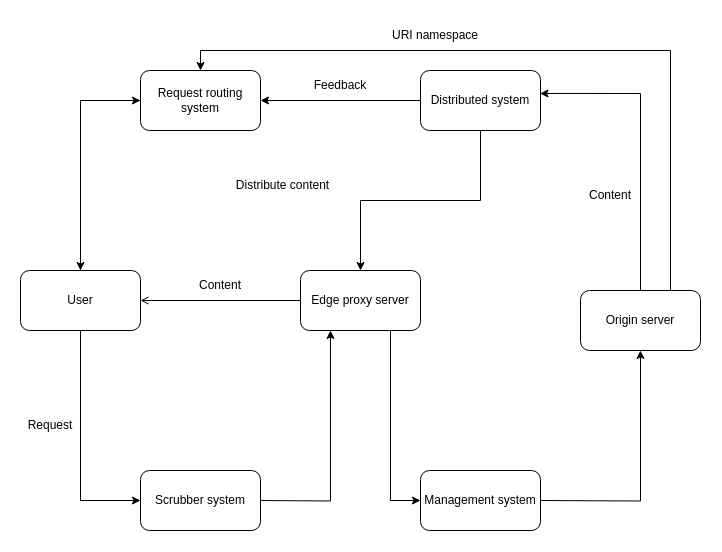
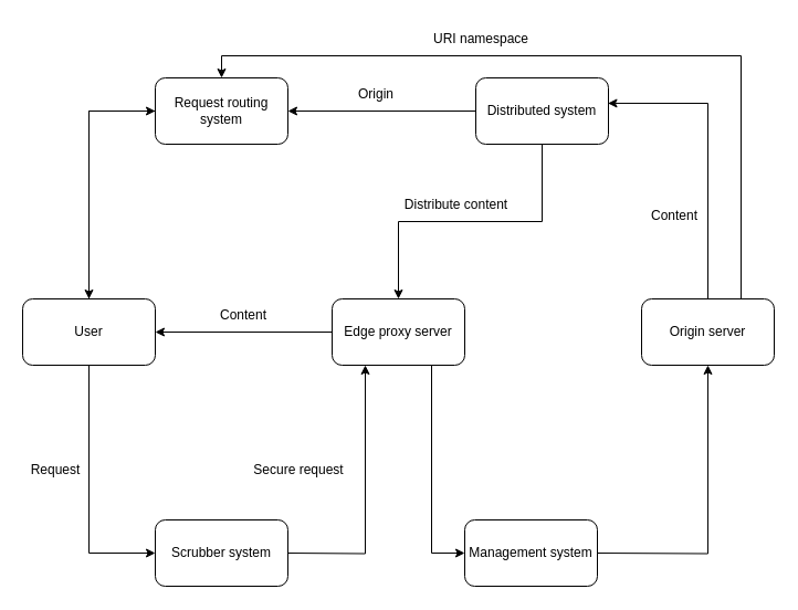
  <mxCell id="0" />
  <mxCell id="1" parent="0" />
  <mxCell id="2" style="edgeStyle=orthogonalEdgeStyle;rounded=0;orthogonalLoop=1;jettySize=auto;html=1;exitX=0.5;exitY=1;exitDx=0;exitDy=0;entryX=0;entryY=0.5;entryDx=0;entryDy=0;" edge="1" parent="1" source="4" target="9"><mxGeometry relative="1" as="geometry" /></mxCell>
  <mxCell id="3" style="edgeStyle=orthogonalEdgeStyle;rounded=0;orthogonalLoop=1;jettySize=auto;html=1;exitX=0.5;exitY=0;exitDx=0;exitDy=0;entryX=0;entryY=0.5;entryDx=0;entryDy=0;" edge="1" parent="1" source="4" target="19"><mxGeometry relative="1" as="geometry" /></mxCell>
  <mxCell id="4" value="User" style="rounded=1;whiteSpace=wrap;html=1;" vertex="1" parent="1"><mxGeometry x="20" y="270" width="120" height="60" as="geometry" /></mxCell>
- <mxCell id="5" style="edgeStyle=orthogonalEdgeStyle;rounded=0;orthogonalLoop=1;jettySize=auto;html=1;exitX=0;exitY=0.5;exitDx=0;exitDy=0;entryX=1;entryY=0.5;entryDx=0;entryDy=0;endArrow=open;" edge="1" parent="1" source="7" target="4"><mxGeometry relative="1" as="geometry" /></mxCell>
+ <mxCell id="5" style="edgeStyle=orthogonalEdgeStyle;rounded=0;orthogonalLoop=1;jettySize=auto;html=1;exitX=0;exitY=0.5;exitDx=0;exitDy=0;entryX=1;entryY=0.5;entryDx=0;entryDy=0;" edge="1" parent="1" source="7" target="4"><mxGeometry relative="1" as="geometry" /></mxCell>
  <mxCell id="6" style="edgeStyle=orthogonalEdgeStyle;rounded=0;orthogonalLoop=1;jettySize=auto;html=1;exitX=0.75;exitY=1;exitDx=0;exitDy=0;entryX=0;entryY=0.5;entryDx=0;entryDy=0;" edge="1" parent="1" source="7" target="14"><mxGeometry relative="1" as="geometry" /></mxCell>
  <mxCell id="7" value="Edge proxy server" style="rounded=1;whiteSpace=wrap;html=1;" vertex="1" parent="1"><mxGeometry x="300" y="270" width="120" height="60" as="geometry" /></mxCell>
  <mxCell id="8" style="edgeStyle=orthogonalEdgeStyle;rounded=0;orthogonalLoop=1;jettySize=auto;html=1;exitX=1;exitY=0.5;exitDx=0;exitDy=0;entryX=0.25;entryY=1;entryDx=0;entryDy=0;" edge="1" parent="1" target="7"><mxGeometry relative="1" as="geometry"><mxPoint x="260" y="500" as="sourcePoint" /></mxGeometry></mxCell>
  <mxCell id="9" value="Scrubber system" style="rounded=1;whiteSpace=wrap;html=1;" vertex="1" parent="1"><mxGeometry x="140" y="470" width="120" height="60" as="geometry" /></mxCell>
  <mxCell id="10" style="edgeStyle=orthogonalEdgeStyle;rounded=0;orthogonalLoop=1;jettySize=auto;html=1;exitX=0.5;exitY=0;exitDx=0;exitDy=0;entryX=0.996;entryY=0.383;entryDx=0;entryDy=0;entryPerimeter=0;" edge="1" parent="1" source="12" target="17"><mxGeometry relative="1" as="geometry" /></mxCell>
  <mxCell id="11" style="edgeStyle=orthogonalEdgeStyle;rounded=0;orthogonalLoop=1;jettySize=auto;html=1;exitX=0.75;exitY=0;exitDx=0;exitDy=0;entryX=0.5;entryY=0;entryDx=0;entryDy=0;" edge="1" parent="1" source="12" target="19"><mxGeometry relative="1" as="geometry" /></mxCell>
- <mxCell id="12" value="Origin server" style="rounded=1;whiteSpace=wrap;html=1;" vertex="1" parent="1"><mxGeometry x="580" y="290" width="120" height="60" as="geometry" /></mxCell>
+ <mxCell id="12" value="Origin server" style="rounded=1;whiteSpace=wrap;html=1;" vertex="1" parent="1"><mxGeometry x="580" y="270" width="120" height="60" as="geometry" /></mxCell>
  <mxCell id="13" style="edgeStyle=orthogonalEdgeStyle;rounded=0;orthogonalLoop=1;jettySize=auto;html=1;exitX=1;exitY=0.5;exitDx=0;exitDy=0;entryX=0.5;entryY=1;entryDx=0;entryDy=0;" edge="1" parent="1" target="12"><mxGeometry relative="1" as="geometry"><mxPoint x="540" y="500" as="sourcePoint" /></mxGeometry></mxCell>
  <mxCell id="14" value="Management system" style="rounded=1;whiteSpace=wrap;html=1;" vertex="1" parent="1"><mxGeometry x="420" y="470" width="120" height="60" as="geometry" /></mxCell>
  <mxCell id="15" style="edgeStyle=orthogonalEdgeStyle;rounded=0;orthogonalLoop=1;jettySize=auto;html=1;exitX=0.5;exitY=1;exitDx=0;exitDy=0;" edge="1" parent="1" source="17" target="7"><mxGeometry relative="1" as="geometry" /></mxCell>
  <mxCell id="16" style="edgeStyle=orthogonalEdgeStyle;rounded=0;orthogonalLoop=1;jettySize=auto;html=1;exitX=0;exitY=0.5;exitDx=0;exitDy=0;entryX=1;entryY=0.5;entryDx=0;entryDy=0;" edge="1" parent="1" source="17" target="19"><mxGeometry relative="1" as="geometry" /></mxCell>
- <mxCell id="17" value="Distributed system" style="rounded=1;whiteSpace=wrap;html=1;" vertex="1" parent="1"><mxGeometry x="420" y="70" width="120" height="60" as="geometry" /></mxCell>
+ <mxCell id="17" value="Distributed system" style="rounded=1;whiteSpace=wrap;html=1;" vertex="1" parent="1"><mxGeometry x="430" y="70" width="120" height="60" as="geometry" /></mxCell>
  <mxCell id="18" style="edgeStyle=orthogonalEdgeStyle;rounded=0;orthogonalLoop=1;jettySize=auto;html=1;exitX=0;exitY=0.5;exitDx=0;exitDy=0;entryX=0.5;entryY=0;entryDx=0;entryDy=0;" edge="1" parent="1" source="19" target="4"><mxGeometry relative="1" as="geometry" /></mxCell>
  <mxCell id="19" value="Request routing system" style="rounded=1;whiteSpace=wrap;html=1;" vertex="1" parent="1"><mxGeometry x="140" y="70" width="120" height="60" as="geometry" /></mxCell>
  <mxCell id="20" value="Request" style="text;html=1;strokeColor=none;fillColor=none;align=center;verticalAlign=middle;whiteSpace=wrap;rounded=0;" vertex="1" parent="1"><mxGeometry x="20" y="410" width="60" height="30" as="geometry" /></mxCell>
+ <mxCell id="21" value="Secure request" style="text;html=1;strokeColor=none;fillColor=none;align=center;verticalAlign=middle;whiteSpace=wrap;rounded=0;" vertex="1" parent="1"><mxGeometry x="220" y="410" width="100" height="30" as="geometry" /></mxCell>
  <mxCell id="22" value="Content" style="text;html=1;strokeColor=none;fillColor=none;align=center;verticalAlign=middle;whiteSpace=wrap;rounded=0;" vertex="1" parent="1"><mxGeometry x="190" y="270" width="60" height="30" as="geometry" /></mxCell>
  <mxCell id="23" value="Content" style="text;html=1;strokeColor=none;fillColor=none;align=center;verticalAlign=middle;whiteSpace=wrap;rounded=0;" vertex="1" parent="1"><mxGeometry x="580" y="180" width="60" height="30" as="geometry" /></mxCell>
- <mxCell id="24" value="Distribute content" style="text;html=1;strokeColor=none;fillColor=none;align=center;verticalAlign=middle;whiteSpace=wrap;rounded=0;" vertex="1" parent="1"><mxGeometry x="220" y="170" width="125" height="30" as="geometry" /></mxCell>
- <mxCell id="25" value="Feedback" style="text;html=1;strokeColor=none;fillColor=none;align=center;verticalAlign=middle;whiteSpace=wrap;rounded=0;" vertex="1" parent="1"><mxGeometry x="310" y="70" width="60" height="30" as="geometry" /></mxCell>
+ <mxCell id="24" value="Distribute content" style="text;html=1;strokeColor=none;fillColor=none;align=center;verticalAlign=middle;whiteSpace=wrap;rounded=0;" vertex="1" parent="1"><mxGeometry x="350" y="170" width="125" height="30" as="geometry" /></mxCell>
+ <mxCell id="25" value="Origin" style="text;html=1;strokeColor=none;fillColor=none;align=center;verticalAlign=middle;whiteSpace=wrap;rounded=0;" vertex="1" parent="1"><mxGeometry x="310" y="70" width="60" height="30" as="geometry" /></mxCell>
  <mxCell id="26" value="URI namespace" style="text;html=1;strokeColor=none;fillColor=none;align=center;verticalAlign=middle;whiteSpace=wrap;rounded=0;" vertex="1" parent="1"><mxGeometry x="380" y="20" width="110" height="30" as="geometry" /></mxCell>
